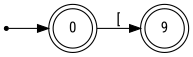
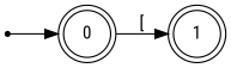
  digraph {
    rankdir=LR
    fontname="Roboto Condensed"
    node [fontsize=14 shape=doublecircle fontname="Roboto Condensed"]
    edge [fontname="Roboto Condensed"]
    n1 [label=0]
-   n2 [label=9]
+   n2 [label=1]
    n3 [label=1 shape=point]
    n1 -> n2 [label="["]
    n3 -> n1
  }
